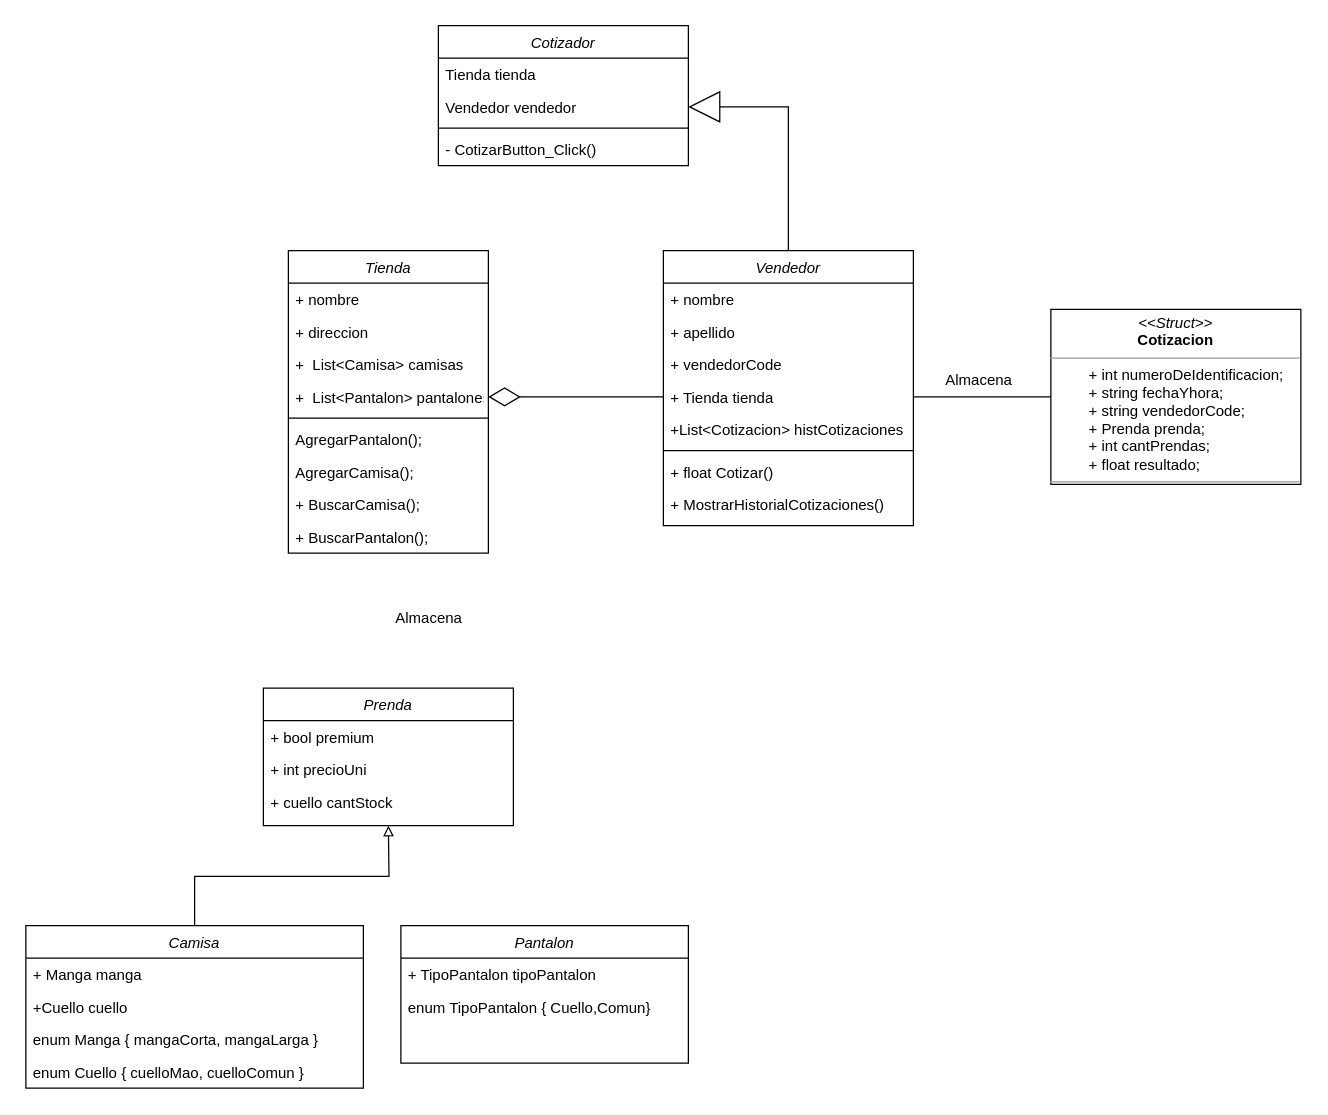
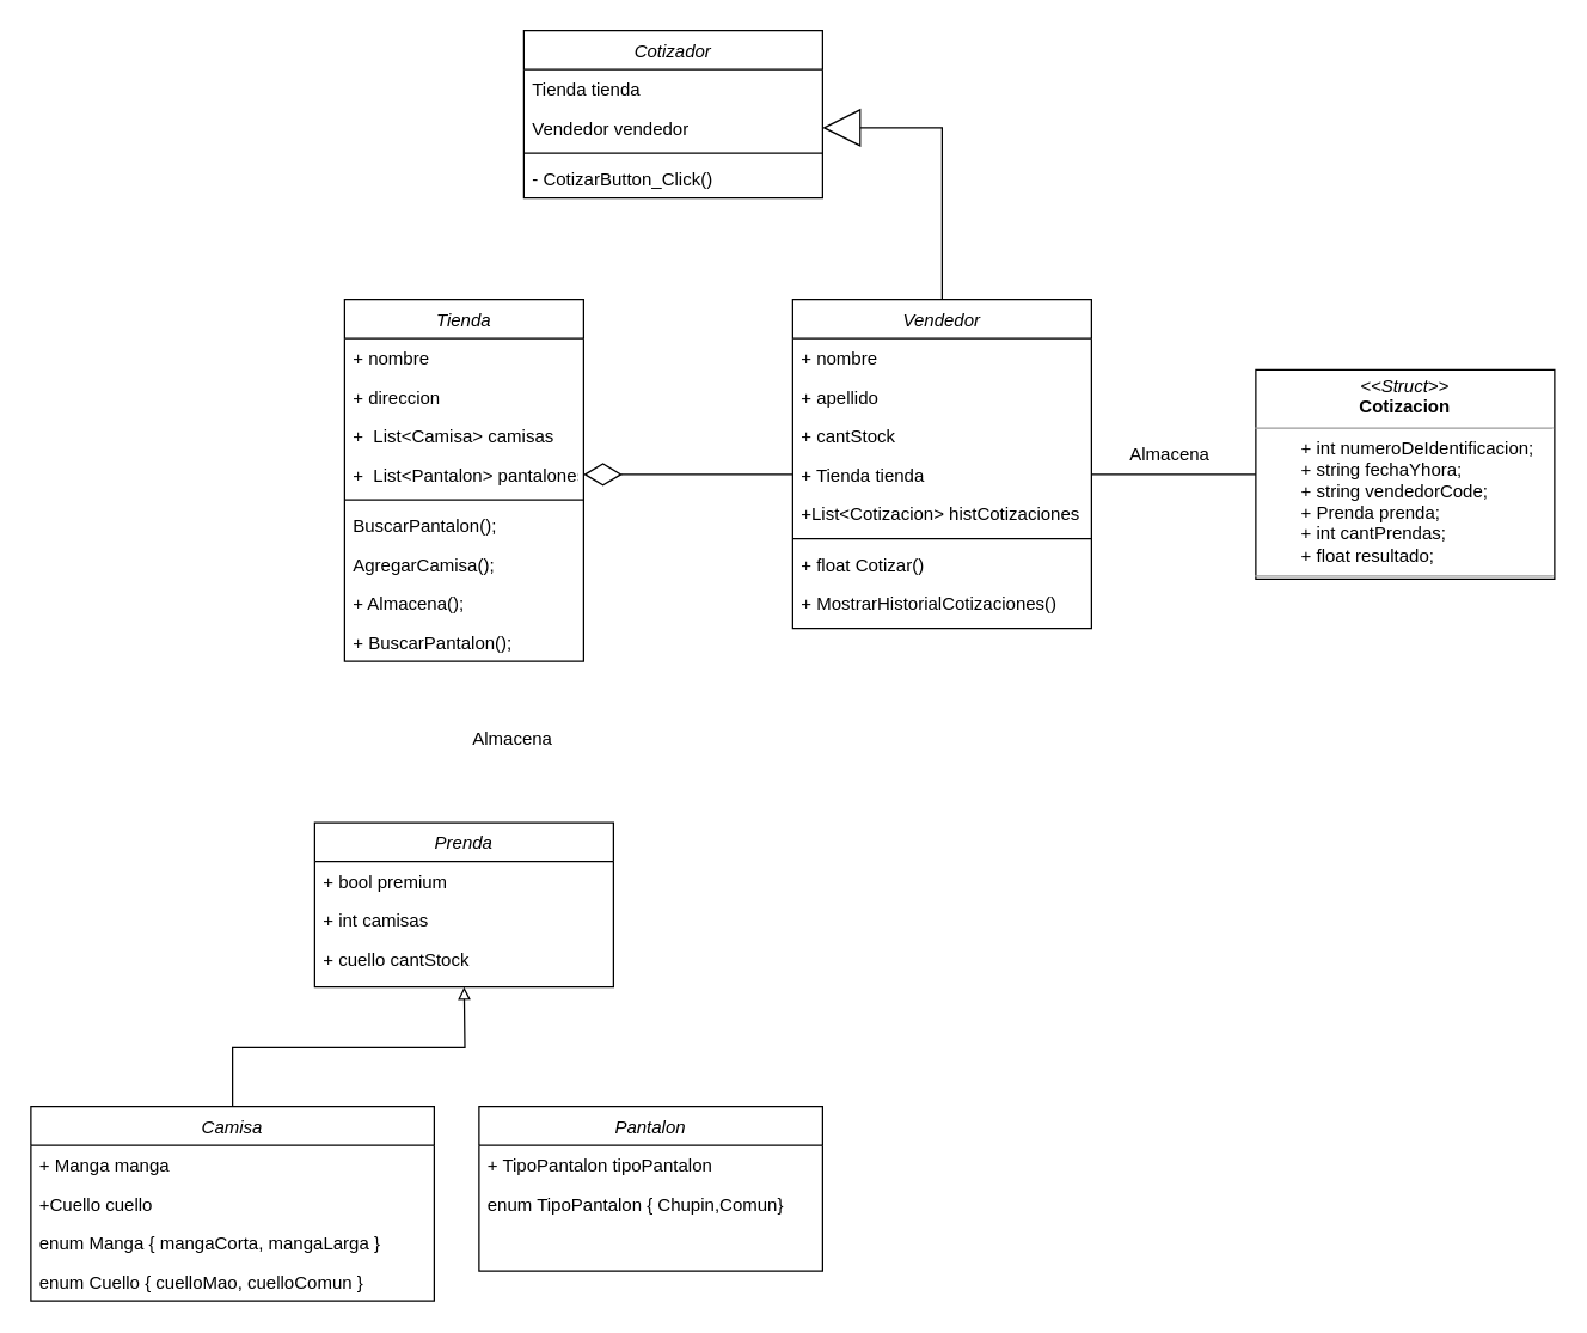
  <mxCell id="0" />
  <mxCell id="1" parent="0" />
  <mxCell id="2" value="Tienda" style="swimlane;fontStyle=2;align=center;verticalAlign=top;childLayout=stackLayout;horizontal=1;startSize=26;horizontalStack=0;resizeParent=1;resizeLast=0;collapsible=1;marginBottom=0;rounded=0;shadow=0;strokeWidth=1;" parent="1" vertex="1"><mxGeometry x="230" y="200" width="160" height="242" as="geometry"><mxRectangle x="230" y="140" width="160" height="26" as="alternateBounds" /></mxGeometry></mxCell>
  <mxCell id="3" value="+ nombre" style="text;align=left;verticalAlign=top;spacingLeft=4;spacingRight=4;overflow=hidden;rotatable=0;points=[[0,0.5],[1,0.5]];portConstraint=eastwest;" parent="2" vertex="1"><mxGeometry y="26" width="160" height="26" as="geometry" /></mxCell>
  <mxCell id="4" value="+ direccion" style="text;align=left;verticalAlign=top;spacingLeft=4;spacingRight=4;overflow=hidden;rotatable=0;points=[[0,0.5],[1,0.5]];portConstraint=eastwest;rounded=0;shadow=0;html=0;" parent="2" vertex="1"><mxGeometry y="52" width="160" height="26" as="geometry" /></mxCell>
  <mxCell id="5" value="+  List&lt;Camisa&gt; camisas" style="text;align=left;verticalAlign=top;spacingLeft=4;spacingRight=4;overflow=hidden;rotatable=0;points=[[0,0.5],[1,0.5]];portConstraint=eastwest;rounded=0;shadow=0;html=0;" parent="2" vertex="1"><mxGeometry y="78" width="160" height="26" as="geometry" /></mxCell>
  <mxCell id="6" value="+  List&lt;Pantalon&gt; pantalones" style="text;align=left;verticalAlign=top;spacingLeft=4;spacingRight=4;overflow=hidden;rotatable=0;points=[[0,0.5],[1,0.5]];portConstraint=eastwest;rounded=0;shadow=0;html=0;" vertex="1" parent="2"><mxGeometry y="104" width="160" height="26" as="geometry" /></mxCell>
  <mxCell id="7" value="" style="line;html=1;strokeWidth=1;align=left;verticalAlign=middle;spacingTop=-1;spacingLeft=3;spacingRight=3;rotatable=0;labelPosition=right;points=[];portConstraint=eastwest;" parent="2" vertex="1"><mxGeometry y="130" width="160" height="8" as="geometry" /></mxCell>
- <mxCell id="8" value="AgregarPantalon();" style="text;align=left;verticalAlign=top;spacingLeft=4;spacingRight=4;overflow=hidden;rotatable=0;points=[[0,0.5],[1,0.5]];portConstraint=eastwest;" parent="2" vertex="1"><mxGeometry y="138" width="160" height="26" as="geometry" /></mxCell>
+ <mxCell id="8" value="BuscarPantalon();" style="text;align=left;verticalAlign=top;spacingLeft=4;spacingRight=4;overflow=hidden;rotatable=0;points=[[0,0.5],[1,0.5]];portConstraint=eastwest;" parent="2" vertex="1"><mxGeometry y="138" width="160" height="26" as="geometry" /></mxCell>
  <mxCell id="9" value="AgregarCamisa();" style="text;align=left;verticalAlign=top;spacingLeft=4;spacingRight=4;overflow=hidden;rotatable=0;points=[[0,0.5],[1,0.5]];portConstraint=eastwest;" vertex="1" parent="2"><mxGeometry y="164" width="160" height="26" as="geometry" /></mxCell>
- <mxCell id="10" value="+ BuscarCamisa();" style="text;align=left;verticalAlign=top;spacingLeft=4;spacingRight=4;overflow=hidden;rotatable=0;points=[[0,0.5],[1,0.5]];portConstraint=eastwest;" vertex="1" parent="2"><mxGeometry y="190" width="160" height="26" as="geometry" /></mxCell>
+ <mxCell id="10" value="+ Almacena();" style="text;align=left;verticalAlign=top;spacingLeft=4;spacingRight=4;overflow=hidden;rotatable=0;points=[[0,0.5],[1,0.5]];portConstraint=eastwest;" vertex="1" parent="2"><mxGeometry y="190" width="160" height="26" as="geometry" /></mxCell>
  <mxCell id="11" value="+ BuscarPantalon();" style="text;align=left;verticalAlign=top;spacingLeft=4;spacingRight=4;overflow=hidden;rotatable=0;points=[[0,0.5],[1,0.5]];portConstraint=eastwest;" vertex="1" parent="2"><mxGeometry y="216" width="160" height="26" as="geometry" /></mxCell>
  <mxCell id="12" style="edgeStyle=orthogonalEdgeStyle;rounded=0;orthogonalLoop=1;jettySize=auto;html=1;exitX=0.5;exitY=0;exitDx=0;exitDy=0;entryX=1;entryY=0.5;entryDx=0;entryDy=0;startArrow=none;startFill=0;endArrow=block;endFill=0;endSize=23;" edge="1" parent="1" source="13" target="42"><mxGeometry relative="1" as="geometry" /></mxCell>
  <mxCell id="13" value="Vendedor" style="swimlane;fontStyle=2;align=center;verticalAlign=top;childLayout=stackLayout;horizontal=1;startSize=26;horizontalStack=0;resizeParent=1;resizeLast=0;collapsible=1;marginBottom=0;rounded=0;shadow=0;strokeWidth=1;" vertex="1" parent="1"><mxGeometry x="530" y="200" width="200" height="220" as="geometry"><mxRectangle x="230" y="140" width="160" height="26" as="alternateBounds" /></mxGeometry></mxCell>
  <mxCell id="14" value="+ nombre" style="text;align=left;verticalAlign=top;spacingLeft=4;spacingRight=4;overflow=hidden;rotatable=0;points=[[0,0.5],[1,0.5]];portConstraint=eastwest;" vertex="1" parent="13"><mxGeometry y="26" width="200" height="26" as="geometry" /></mxCell>
  <mxCell id="15" value="+ apellido" style="text;align=left;verticalAlign=top;spacingLeft=4;spacingRight=4;overflow=hidden;rotatable=0;points=[[0,0.5],[1,0.5]];portConstraint=eastwest;rounded=0;shadow=0;html=0;" vertex="1" parent="13"><mxGeometry y="52" width="200" height="26" as="geometry" /></mxCell>
- <mxCell id="16" value="+ vendedorCode" style="text;align=left;verticalAlign=top;spacingLeft=4;spacingRight=4;overflow=hidden;rotatable=0;points=[[0,0.5],[1,0.5]];portConstraint=eastwest;rounded=0;shadow=0;html=0;" vertex="1" parent="13"><mxGeometry y="78" width="200" height="26" as="geometry" /></mxCell>
+ <mxCell id="16" value="+ cantStock" style="text;align=left;verticalAlign=top;spacingLeft=4;spacingRight=4;overflow=hidden;rotatable=0;points=[[0,0.5],[1,0.5]];portConstraint=eastwest;rounded=0;shadow=0;html=0;" vertex="1" parent="13"><mxGeometry y="78" width="200" height="26" as="geometry" /></mxCell>
  <mxCell id="17" value="+ Tienda tienda" style="text;align=left;verticalAlign=top;spacingLeft=4;spacingRight=4;overflow=hidden;rotatable=0;points=[[0,0.5],[1,0.5]];portConstraint=eastwest;rounded=0;shadow=0;html=0;" vertex="1" parent="13"><mxGeometry y="104" width="200" height="26" as="geometry" /></mxCell>
  <mxCell id="18" value="+List&lt;Cotizacion&gt; histCotizaciones" style="text;align=left;verticalAlign=top;spacingLeft=4;spacingRight=4;overflow=hidden;rotatable=0;points=[[0,0.5],[1,0.5]];portConstraint=eastwest;rounded=0;shadow=0;html=0;" vertex="1" parent="13"><mxGeometry y="130" width="200" height="26" as="geometry" /></mxCell>
  <mxCell id="19" value="" style="line;html=1;strokeWidth=1;align=left;verticalAlign=middle;spacingTop=-1;spacingLeft=3;spacingRight=3;rotatable=0;labelPosition=right;points=[];portConstraint=eastwest;" vertex="1" parent="13"><mxGeometry y="156" width="200" height="8" as="geometry" /></mxCell>
  <mxCell id="20" value="+ float Cotizar()" style="text;align=left;verticalAlign=top;spacingLeft=4;spacingRight=4;overflow=hidden;rotatable=0;points=[[0,0.5],[1,0.5]];portConstraint=eastwest;" vertex="1" parent="13"><mxGeometry y="164" width="200" height="26" as="geometry" /></mxCell>
  <mxCell id="21" value="+ MostrarHistorialCotizaciones()" style="text;align=left;verticalAlign=top;spacingLeft=4;spacingRight=4;overflow=hidden;rotatable=0;points=[[0,0.5],[1,0.5]];portConstraint=eastwest;" vertex="1" parent="13"><mxGeometry y="190" width="200" height="26" as="geometry" /></mxCell>
  <mxCell id="22" value="&lt;p style=&quot;margin:0px;margin-top:4px;text-align:center;&quot;&gt;&lt;i&gt;&amp;lt;&amp;lt;Struct&amp;gt;&amp;gt;&lt;/i&gt;&lt;br&gt;&lt;b&gt;Cotizacion&lt;/b&gt;&lt;/p&gt;&lt;hr size=&quot;1&quot;&gt;&lt;p style=&quot;margin:0px;margin-left:4px;&quot;&gt;&amp;nbsp;&lt;span style=&quot;white-space: pre;&quot;&gt;&#09;&lt;/span&gt;+ int numeroDeIdentificacion;&lt;/p&gt;&lt;p style=&quot;margin:0px;margin-left:4px;&quot;&gt;&amp;nbsp; &amp;nbsp; &amp;nbsp; &amp;nbsp; + string fechaYhora;&lt;/p&gt;&lt;p style=&quot;margin:0px;margin-left:4px;&quot;&gt;&amp;nbsp; &amp;nbsp; &amp;nbsp; &amp;nbsp; + string vendedorCode;&lt;/p&gt;&lt;p style=&quot;margin:0px;margin-left:4px;&quot;&gt;&amp;nbsp; &amp;nbsp; &amp;nbsp; &amp;nbsp; + Prenda prenda;&lt;/p&gt;&lt;p style=&quot;margin:0px;margin-left:4px;&quot;&gt;&amp;nbsp; &amp;nbsp; &amp;nbsp; &amp;nbsp; + int cantPrendas;&lt;/p&gt;&lt;p style=&quot;margin:0px;margin-left:4px;&quot;&gt;&amp;nbsp; &amp;nbsp; &amp;nbsp; &amp;nbsp; + float resultado;&lt;/p&gt;&lt;hr size=&quot;1&quot;&gt;&lt;p style=&quot;margin:0px;margin-left:4px;&quot;&gt;&lt;br&gt;&lt;/p&gt;" style="verticalAlign=top;align=left;overflow=fill;fontSize=12;fontFamily=Helvetica;html=1;" vertex="1" parent="1"><mxGeometry x="840" y="247" width="200" height="140" as="geometry" /></mxCell>
  <mxCell id="23" value="Prenda" style="swimlane;fontStyle=2;align=center;verticalAlign=top;childLayout=stackLayout;horizontal=1;startSize=26;horizontalStack=0;resizeParent=1;resizeLast=0;collapsible=1;marginBottom=0;rounded=0;shadow=0;strokeWidth=1;" vertex="1" parent="1"><mxGeometry x="210" y="550" width="200" height="110" as="geometry"><mxRectangle x="230" y="140" width="160" height="26" as="alternateBounds" /></mxGeometry></mxCell>
  <mxCell id="24" value="+ bool premium" style="text;align=left;verticalAlign=top;spacingLeft=4;spacingRight=4;overflow=hidden;rotatable=0;points=[[0,0.5],[1,0.5]];portConstraint=eastwest;" vertex="1" parent="23"><mxGeometry y="26" width="200" height="26" as="geometry" /></mxCell>
- <mxCell id="25" value="+ int precioUni" style="text;align=left;verticalAlign=top;spacingLeft=4;spacingRight=4;overflow=hidden;rotatable=0;points=[[0,0.5],[1,0.5]];portConstraint=eastwest;rounded=0;shadow=0;html=0;" vertex="1" parent="23"><mxGeometry y="52" width="200" height="26" as="geometry" /></mxCell>
+ <mxCell id="25" value="+ int camisas" style="text;align=left;verticalAlign=top;spacingLeft=4;spacingRight=4;overflow=hidden;rotatable=0;points=[[0,0.5],[1,0.5]];portConstraint=eastwest;rounded=0;shadow=0;html=0;" vertex="1" parent="23"><mxGeometry y="52" width="200" height="26" as="geometry" /></mxCell>
  <mxCell id="26" value="+ cuello cantStock" style="text;align=left;verticalAlign=top;spacingLeft=4;spacingRight=4;overflow=hidden;rotatable=0;points=[[0,0.5],[1,0.5]];portConstraint=eastwest;rounded=0;shadow=0;html=0;" vertex="1" parent="23"><mxGeometry y="78" width="200" height="26" as="geometry" /></mxCell>
  <mxCell id="27" style="edgeStyle=orthogonalEdgeStyle;rounded=0;orthogonalLoop=1;jettySize=auto;html=1;exitX=0.5;exitY=0;exitDx=0;exitDy=0;endArrow=block;endFill=0;" edge="1" parent="1" source="28"><mxGeometry relative="1" as="geometry"><mxPoint x="310" y="660" as="targetPoint" /></mxGeometry></mxCell>
  <mxCell id="28" value="Camisa" style="swimlane;fontStyle=2;align=center;verticalAlign=top;childLayout=stackLayout;horizontal=1;startSize=26;horizontalStack=0;resizeParent=1;resizeLast=0;collapsible=1;marginBottom=0;rounded=0;shadow=0;strokeWidth=1;" vertex="1" parent="1"><mxGeometry x="20" y="740" width="270" height="130" as="geometry"><mxRectangle x="230" y="140" width="160" height="26" as="alternateBounds" /></mxGeometry></mxCell>
  <mxCell id="29" value="+ Manga manga" style="text;align=left;verticalAlign=top;spacingLeft=4;spacingRight=4;overflow=hidden;rotatable=0;points=[[0,0.5],[1,0.5]];portConstraint=eastwest;" vertex="1" parent="28"><mxGeometry y="26" width="270" height="26" as="geometry" /></mxCell>
  <mxCell id="30" value="+Cuello cuello" style="text;align=left;verticalAlign=top;spacingLeft=4;spacingRight=4;overflow=hidden;rotatable=0;points=[[0,0.5],[1,0.5]];portConstraint=eastwest;rounded=0;shadow=0;html=0;" vertex="1" parent="28"><mxGeometry y="52" width="270" height="26" as="geometry" /></mxCell>
  <mxCell id="31" value="enum Manga { mangaCorta, mangaLarga }" style="text;align=left;verticalAlign=top;spacingLeft=4;spacingRight=4;overflow=hidden;rotatable=0;points=[[0,0.5],[1,0.5]];portConstraint=eastwest;rounded=0;shadow=0;html=0;" vertex="1" parent="28"><mxGeometry y="78" width="270" height="26" as="geometry" /></mxCell>
  <mxCell id="32" value="enum Cuello { cuelloMao, cuelloComun }" style="text;align=left;verticalAlign=top;spacingLeft=4;spacingRight=4;overflow=hidden;rotatable=0;points=[[0,0.5],[1,0.5]];portConstraint=eastwest;rounded=0;shadow=0;html=0;" vertex="1" parent="28"><mxGeometry y="104" width="270" height="26" as="geometry" /></mxCell>
  <mxCell id="33" value="Pantalon" style="swimlane;fontStyle=2;align=center;verticalAlign=top;childLayout=stackLayout;horizontal=1;startSize=26;horizontalStack=0;resizeParent=1;resizeLast=0;collapsible=1;marginBottom=0;rounded=0;shadow=0;strokeWidth=1;" vertex="1" parent="1"><mxGeometry x="320" y="740" width="230" height="110" as="geometry"><mxRectangle x="230" y="140" width="160" height="26" as="alternateBounds" /></mxGeometry></mxCell>
  <mxCell id="34" value="+ TipoPantalon tipoPantalon" style="text;align=left;verticalAlign=top;spacingLeft=4;spacingRight=4;overflow=hidden;rotatable=0;points=[[0,0.5],[1,0.5]];portConstraint=eastwest;" vertex="1" parent="33"><mxGeometry y="26" width="230" height="26" as="geometry" /></mxCell>
- <mxCell id="35" value="enum TipoPantalon { Cuello,Comun}" style="text;align=left;verticalAlign=top;spacingLeft=4;spacingRight=4;overflow=hidden;rotatable=0;points=[[0,0.5],[1,0.5]];portConstraint=eastwest;rounded=0;shadow=0;html=0;" vertex="1" parent="33"><mxGeometry y="52" width="230" height="26" as="geometry" /></mxCell>
+ <mxCell id="35" value="enum TipoPantalon { Chupin,Comun}" style="text;align=left;verticalAlign=top;spacingLeft=4;spacingRight=4;overflow=hidden;rotatable=0;points=[[0,0.5],[1,0.5]];portConstraint=eastwest;rounded=0;shadow=0;html=0;" vertex="1" parent="33"><mxGeometry y="52" width="230" height="26" as="geometry" /></mxCell>
  <mxCell id="36" style="edgeStyle=orthogonalEdgeStyle;rounded=0;orthogonalLoop=1;jettySize=auto;html=1;exitX=1;exitY=0.5;exitDx=0;exitDy=0;entryX=0;entryY=0.5;entryDx=0;entryDy=0;endArrow=none;endFill=0;" edge="1" parent="1" source="17" target="22"><mxGeometry relative="1" as="geometry" /></mxCell>
  <mxCell id="37" style="edgeStyle=orthogonalEdgeStyle;rounded=0;orthogonalLoop=1;jettySize=auto;html=1;exitX=0;exitY=0.5;exitDx=0;exitDy=0;entryX=1;entryY=0.5;entryDx=0;entryDy=0;startArrow=none;startFill=0;endArrow=diamondThin;endFill=0;endSize=23;" edge="1" parent="1" source="17" target="6"><mxGeometry relative="1" as="geometry" /></mxCell>
  <mxCell id="38" value="Almacena" style="text;strokeColor=none;fillColor=none;align=left;verticalAlign=top;spacingLeft=4;spacingRight=4;overflow=hidden;rotatable=0;points=[[0,0.5],[1,0.5]];portConstraint=eastwest;" vertex="1" parent="1"><mxGeometry x="750" y="290" width="70" height="26" as="geometry" /></mxCell>
  <mxCell id="39" value="Almacena" style="text;strokeColor=none;fillColor=none;align=left;verticalAlign=top;spacingLeft=4;spacingRight=4;overflow=hidden;rotatable=0;points=[[0,0.5],[1,0.5]];portConstraint=eastwest;" vertex="1" parent="1"><mxGeometry x="310" y="480" width="70" height="26" as="geometry" /></mxCell>
  <mxCell id="40" value="Cotizador" style="swimlane;fontStyle=2;align=center;verticalAlign=top;childLayout=stackLayout;horizontal=1;startSize=26;horizontalStack=0;resizeParent=1;resizeLast=0;collapsible=1;marginBottom=0;rounded=0;shadow=0;strokeWidth=1;" vertex="1" parent="1"><mxGeometry x="350" y="20" width="200" height="112" as="geometry"><mxRectangle x="230" y="140" width="160" height="26" as="alternateBounds" /></mxGeometry></mxCell>
  <mxCell id="41" value="Tienda tienda" style="text;align=left;verticalAlign=top;spacingLeft=4;spacingRight=4;overflow=hidden;rotatable=0;points=[[0,0.5],[1,0.5]];portConstraint=eastwest;" vertex="1" parent="40"><mxGeometry y="26" width="200" height="26" as="geometry" /></mxCell>
  <mxCell id="42" value="Vendedor vendedor" style="text;align=left;verticalAlign=top;spacingLeft=4;spacingRight=4;overflow=hidden;rotatable=0;points=[[0,0.5],[1,0.5]];portConstraint=eastwest;rounded=0;shadow=0;html=0;" vertex="1" parent="40"><mxGeometry y="52" width="200" height="26" as="geometry" /></mxCell>
  <mxCell id="43" value="" style="line;html=1;strokeWidth=1;align=left;verticalAlign=middle;spacingTop=-1;spacingLeft=3;spacingRight=3;rotatable=0;labelPosition=right;points=[];portConstraint=eastwest;" vertex="1" parent="40"><mxGeometry y="78" width="200" height="8" as="geometry" /></mxCell>
  <mxCell id="44" value="- CotizarButton_Click()" style="text;align=left;verticalAlign=top;spacingLeft=4;spacingRight=4;overflow=hidden;rotatable=0;points=[[0,0.5],[1,0.5]];portConstraint=eastwest;" vertex="1" parent="40"><mxGeometry y="86" width="200" height="26" as="geometry" /></mxCell>
